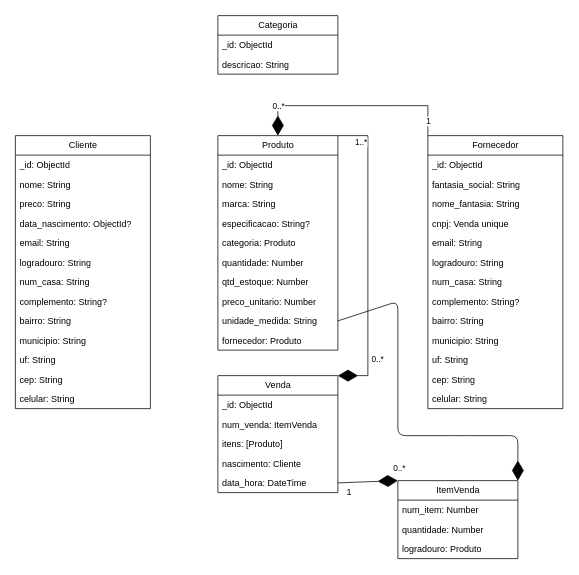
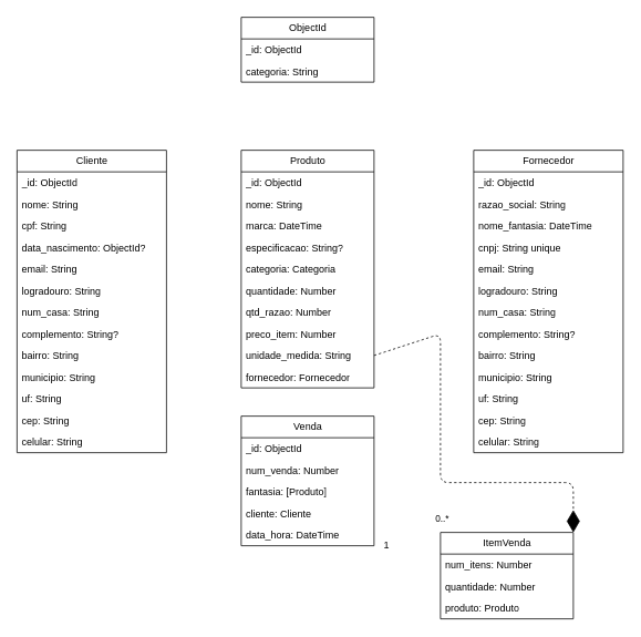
  <mxCell id="0" />
  <mxCell id="1" parent="0" />
  <mxCell id="2" value="Cliente" style="swimlane;fontStyle=0;childLayout=stackLayout;horizontal=1;startSize=26;fillColor=none;horizontalStack=0;resizeParent=1;resizeParentMax=0;resizeLast=0;collapsible=1;marginBottom=0;html=1;rounded=0;" parent="1" vertex="1"><mxGeometry x="20" y="180" width="180" height="364" as="geometry" /></mxCell>
  <mxCell id="3" value="_id: ObjectId" style="text;strokeColor=none;fillColor=none;align=left;verticalAlign=top;spacingLeft=4;spacingRight=4;overflow=hidden;rotatable=0;points=[[0,0.5],[1,0.5]];portConstraint=eastwest;whiteSpace=wrap;html=1;rounded=0;" parent="2" vertex="1"><mxGeometry y="26" width="180" height="26" as="geometry" /></mxCell>
  <mxCell id="4" value="nome: String" style="text;strokeColor=none;fillColor=none;align=left;verticalAlign=top;spacingLeft=4;spacingRight=4;overflow=hidden;rotatable=0;points=[[0,0.5],[1,0.5]];portConstraint=eastwest;whiteSpace=wrap;html=1;rounded=0;" parent="2" vertex="1"><mxGeometry y="52" width="180" height="26" as="geometry" /></mxCell>
- <mxCell id="5" value="preco: String" style="text;strokeColor=none;fillColor=none;align=left;verticalAlign=top;spacingLeft=4;spacingRight=4;overflow=hidden;rotatable=0;points=[[0,0.5],[1,0.5]];portConstraint=eastwest;whiteSpace=wrap;html=1;rounded=0;" parent="2" vertex="1"><mxGeometry y="78" width="180" height="26" as="geometry" /></mxCell>
+ <mxCell id="5" value="cpf: String" style="text;strokeColor=none;fillColor=none;align=left;verticalAlign=top;spacingLeft=4;spacingRight=4;overflow=hidden;rotatable=0;points=[[0,0.5],[1,0.5]];portConstraint=eastwest;whiteSpace=wrap;html=1;rounded=0;" parent="2" vertex="1"><mxGeometry y="78" width="180" height="26" as="geometry" /></mxCell>
  <mxCell id="6" value="data_nascimento: ObjectId?" style="text;strokeColor=none;fillColor=none;align=left;verticalAlign=top;spacingLeft=4;spacingRight=4;overflow=hidden;rotatable=0;points=[[0,0.5],[1,0.5]];portConstraint=eastwest;whiteSpace=wrap;html=1;rounded=0;" parent="2" vertex="1"><mxGeometry y="104" width="180" height="26" as="geometry" /></mxCell>
  <mxCell id="7" value="email: String" style="text;strokeColor=none;fillColor=none;align=left;verticalAlign=top;spacingLeft=4;spacingRight=4;overflow=hidden;rotatable=0;points=[[0,0.5],[1,0.5]];portConstraint=eastwest;whiteSpace=wrap;html=1;rounded=0;" parent="2" vertex="1"><mxGeometry y="130" width="180" height="26" as="geometry" /></mxCell>
  <mxCell id="8" value="logradouro: String" style="text;strokeColor=none;fillColor=none;align=left;verticalAlign=top;spacingLeft=4;spacingRight=4;overflow=hidden;rotatable=0;points=[[0,0.5],[1,0.5]];portConstraint=eastwest;whiteSpace=wrap;html=1;rounded=0;" parent="2" vertex="1"><mxGeometry y="156" width="180" height="26" as="geometry" /></mxCell>
  <mxCell id="9" value="num_casa: String" style="text;strokeColor=none;fillColor=none;align=left;verticalAlign=top;spacingLeft=4;spacingRight=4;overflow=hidden;rotatable=0;points=[[0,0.5],[1,0.5]];portConstraint=eastwest;whiteSpace=wrap;html=1;rounded=0;" parent="2" vertex="1"><mxGeometry y="182" width="180" height="26" as="geometry" /></mxCell>
  <mxCell id="10" value="complemento: String?" style="text;strokeColor=none;fillColor=none;align=left;verticalAlign=top;spacingLeft=4;spacingRight=4;overflow=hidden;rotatable=0;points=[[0,0.5],[1,0.5]];portConstraint=eastwest;whiteSpace=wrap;html=1;rounded=0;" parent="2" vertex="1"><mxGeometry y="208" width="180" height="26" as="geometry" /></mxCell>
  <mxCell id="11" value="bairro: String" style="text;strokeColor=none;fillColor=none;align=left;verticalAlign=top;spacingLeft=4;spacingRight=4;overflow=hidden;rotatable=0;points=[[0,0.5],[1,0.5]];portConstraint=eastwest;whiteSpace=wrap;html=1;rounded=0;" parent="2" vertex="1"><mxGeometry y="234" width="180" height="26" as="geometry" /></mxCell>
  <mxCell id="12" value="municipio: String" style="text;strokeColor=none;fillColor=none;align=left;verticalAlign=top;spacingLeft=4;spacingRight=4;overflow=hidden;rotatable=0;points=[[0,0.5],[1,0.5]];portConstraint=eastwest;whiteSpace=wrap;html=1;rounded=0;" parent="2" vertex="1"><mxGeometry y="260" width="180" height="26" as="geometry" /></mxCell>
  <mxCell id="13" value="uf: String" style="text;strokeColor=none;fillColor=none;align=left;verticalAlign=top;spacingLeft=4;spacingRight=4;overflow=hidden;rotatable=0;points=[[0,0.5],[1,0.5]];portConstraint=eastwest;whiteSpace=wrap;html=1;rounded=0;" parent="2" vertex="1"><mxGeometry y="286" width="180" height="26" as="geometry" /></mxCell>
  <mxCell id="14" value="cep: String" style="text;strokeColor=none;fillColor=none;align=left;verticalAlign=top;spacingLeft=4;spacingRight=4;overflow=hidden;rotatable=0;points=[[0,0.5],[1,0.5]];portConstraint=eastwest;whiteSpace=wrap;html=1;rounded=0;" parent="2" vertex="1"><mxGeometry y="312" width="180" height="26" as="geometry" /></mxCell>
  <mxCell id="15" value="celular: String" style="text;strokeColor=none;fillColor=none;align=left;verticalAlign=top;spacingLeft=4;spacingRight=4;overflow=hidden;rotatable=0;points=[[0,0.5],[1,0.5]];portConstraint=eastwest;whiteSpace=wrap;html=1;rounded=0;" parent="2" vertex="1"><mxGeometry y="338" width="180" height="26" as="geometry" /></mxCell>
  <mxCell id="16" value="Produto" style="swimlane;fontStyle=0;childLayout=stackLayout;horizontal=1;startSize=26;fillColor=none;horizontalStack=0;resizeParent=1;resizeParentMax=0;resizeLast=0;collapsible=1;marginBottom=0;html=1;rounded=0;" parent="1" vertex="1"><mxGeometry x="290" y="180" width="160" height="286" as="geometry" /></mxCell>
  <mxCell id="17" value="_id: ObjectId" style="text;strokeColor=none;fillColor=none;align=left;verticalAlign=top;spacingLeft=4;spacingRight=4;overflow=hidden;rotatable=0;points=[[0,0.5],[1,0.5]];portConstraint=eastwest;whiteSpace=wrap;html=1;rounded=0;" parent="16" vertex="1"><mxGeometry y="26" width="160" height="26" as="geometry" /></mxCell>
  <mxCell id="18" value="nome: String" style="text;strokeColor=none;fillColor=none;align=left;verticalAlign=top;spacingLeft=4;spacingRight=4;overflow=hidden;rotatable=0;points=[[0,0.5],[1,0.5]];portConstraint=eastwest;whiteSpace=wrap;html=1;rounded=0;" parent="16" vertex="1"><mxGeometry y="52" width="160" height="26" as="geometry" /></mxCell>
- <mxCell id="19" value="marca: String" style="text;strokeColor=none;fillColor=none;align=left;verticalAlign=top;spacingLeft=4;spacingRight=4;overflow=hidden;rotatable=0;points=[[0,0.5],[1,0.5]];portConstraint=eastwest;whiteSpace=wrap;html=1;rounded=0;" parent="16" vertex="1"><mxGeometry y="78" width="160" height="26" as="geometry" /></mxCell>
+ <mxCell id="19" value="marca: DateTime" style="text;strokeColor=none;fillColor=none;align=left;verticalAlign=top;spacingLeft=4;spacingRight=4;overflow=hidden;rotatable=0;points=[[0,0.5],[1,0.5]];portConstraint=eastwest;whiteSpace=wrap;html=1;rounded=0;" parent="16" vertex="1"><mxGeometry y="78" width="160" height="26" as="geometry" /></mxCell>
  <mxCell id="20" value="especificacao: String?" style="text;strokeColor=none;fillColor=none;align=left;verticalAlign=top;spacingLeft=4;spacingRight=4;overflow=hidden;rotatable=0;points=[[0,0.5],[1,0.5]];portConstraint=eastwest;whiteSpace=wrap;html=1;rounded=0;" parent="16" vertex="1"><mxGeometry y="104" width="160" height="26" as="geometry" /></mxCell>
- <mxCell id="21" value="categoria: Produto" style="text;strokeColor=none;fillColor=none;align=left;verticalAlign=top;spacingLeft=4;spacingRight=4;overflow=hidden;rotatable=0;points=[[0,0.5],[1,0.5]];portConstraint=eastwest;whiteSpace=wrap;html=1;rounded=0;" parent="16" vertex="1"><mxGeometry y="130" width="160" height="26" as="geometry" /></mxCell>
+ <mxCell id="21" value="categoria: Categoria" style="text;strokeColor=none;fillColor=none;align=left;verticalAlign=top;spacingLeft=4;spacingRight=4;overflow=hidden;rotatable=0;points=[[0,0.5],[1,0.5]];portConstraint=eastwest;whiteSpace=wrap;html=1;rounded=0;" parent="16" vertex="1"><mxGeometry y="130" width="160" height="26" as="geometry" /></mxCell>
  <mxCell id="22" value="quantidade: Number" style="text;strokeColor=none;fillColor=none;align=left;verticalAlign=top;spacingLeft=4;spacingRight=4;overflow=hidden;rotatable=0;points=[[0,0.5],[1,0.5]];portConstraint=eastwest;whiteSpace=wrap;html=1;rounded=0;" vertex="1" parent="16"><mxGeometry y="156" width="160" height="26" as="geometry" /></mxCell>
- <mxCell id="23" value="qtd_estoque: Number" style="text;strokeColor=none;fillColor=none;align=left;verticalAlign=top;spacingLeft=4;spacingRight=4;overflow=hidden;rotatable=0;points=[[0,0.5],[1,0.5]];portConstraint=eastwest;whiteSpace=wrap;html=1;rounded=0;" parent="16" vertex="1"><mxGeometry y="182" width="160" height="26" as="geometry" /></mxCell>
- <mxCell id="24" value="preco_unitario: Number" style="text;strokeColor=none;fillColor=none;align=left;verticalAlign=top;spacingLeft=4;spacingRight=4;overflow=hidden;rotatable=0;points=[[0,0.5],[1,0.5]];portConstraint=eastwest;whiteSpace=wrap;html=1;rounded=0;" parent="16" vertex="1"><mxGeometry y="208" width="160" height="26" as="geometry" /></mxCell>
+ <mxCell id="23" value="qtd_razao: Number" style="text;strokeColor=none;fillColor=none;align=left;verticalAlign=top;spacingLeft=4;spacingRight=4;overflow=hidden;rotatable=0;points=[[0,0.5],[1,0.5]];portConstraint=eastwest;whiteSpace=wrap;html=1;rounded=0;" parent="16" vertex="1"><mxGeometry y="182" width="160" height="26" as="geometry" /></mxCell>
+ <mxCell id="24" value="preco_item: Number" style="text;strokeColor=none;fillColor=none;align=left;verticalAlign=top;spacingLeft=4;spacingRight=4;overflow=hidden;rotatable=0;points=[[0,0.5],[1,0.5]];portConstraint=eastwest;whiteSpace=wrap;html=1;rounded=0;" parent="16" vertex="1"><mxGeometry y="208" width="160" height="26" as="geometry" /></mxCell>
  <mxCell id="25" value="unidade_medida: String" style="text;strokeColor=none;fillColor=none;align=left;verticalAlign=top;spacingLeft=4;spacingRight=4;overflow=hidden;rotatable=0;points=[[0,0.5],[1,0.5]];portConstraint=eastwest;whiteSpace=wrap;html=1;rounded=0;" parent="16" vertex="1"><mxGeometry y="234" width="160" height="26" as="geometry" /></mxCell>
- <mxCell id="26" value="fornecedor: Produto" style="text;strokeColor=none;fillColor=none;align=left;verticalAlign=top;spacingLeft=4;spacingRight=4;overflow=hidden;rotatable=0;points=[[0,0.5],[1,0.5]];portConstraint=eastwest;whiteSpace=wrap;html=1;rounded=0;" vertex="1" parent="16"><mxGeometry y="260" width="160" height="26" as="geometry" /></mxCell>
+ <mxCell id="26" value="fornecedor: Fornecedor" style="text;strokeColor=none;fillColor=none;align=left;verticalAlign=top;spacingLeft=4;spacingRight=4;overflow=hidden;rotatable=0;points=[[0,0.5],[1,0.5]];portConstraint=eastwest;whiteSpace=wrap;html=1;rounded=0;" vertex="1" parent="16"><mxGeometry y="260" width="160" height="26" as="geometry" /></mxCell>
  <mxCell id="27" value="Venda" style="swimlane;fontStyle=0;childLayout=stackLayout;horizontal=1;startSize=26;fillColor=none;horizontalStack=0;resizeParent=1;resizeParentMax=0;resizeLast=0;collapsible=1;marginBottom=0;html=1;rounded=0;" parent="1" vertex="1"><mxGeometry x="290" y="500" width="160" height="156" as="geometry" /></mxCell>
  <mxCell id="28" value="_id: ObjectId" style="text;strokeColor=none;fillColor=none;align=left;verticalAlign=top;spacingLeft=4;spacingRight=4;overflow=hidden;rotatable=0;points=[[0,0.5],[1,0.5]];portConstraint=eastwest;whiteSpace=wrap;html=1;rounded=0;" parent="27" vertex="1"><mxGeometry y="26" width="160" height="26" as="geometry" /></mxCell>
- <mxCell id="29" value="num_venda: ItemVenda" style="text;strokeColor=none;fillColor=none;align=left;verticalAlign=top;spacingLeft=4;spacingRight=4;overflow=hidden;rotatable=0;points=[[0,0.5],[1,0.5]];portConstraint=eastwest;whiteSpace=wrap;html=1;rounded=0;" parent="27" vertex="1"><mxGeometry y="52" width="160" height="26" as="geometry" /></mxCell>
- <mxCell id="30" value="itens: [Produto]" style="text;strokeColor=none;fillColor=none;align=left;verticalAlign=top;spacingLeft=4;spacingRight=4;overflow=hidden;rotatable=0;points=[[0,0.5],[1,0.5]];portConstraint=eastwest;whiteSpace=wrap;html=1;rounded=0;" parent="27" vertex="1"><mxGeometry y="78" width="160" height="26" as="geometry" /></mxCell>
- <mxCell id="31" value="nascimento: Cliente" style="text;strokeColor=none;fillColor=none;align=left;verticalAlign=top;spacingLeft=4;spacingRight=4;overflow=hidden;rotatable=0;points=[[0,0.5],[1,0.5]];portConstraint=eastwest;whiteSpace=wrap;html=1;rounded=0;" parent="27" vertex="1"><mxGeometry y="104" width="160" height="26" as="geometry" /></mxCell>
+ <mxCell id="29" value="num_venda: Number" style="text;strokeColor=none;fillColor=none;align=left;verticalAlign=top;spacingLeft=4;spacingRight=4;overflow=hidden;rotatable=0;points=[[0,0.5],[1,0.5]];portConstraint=eastwest;whiteSpace=wrap;html=1;rounded=0;" parent="27" vertex="1"><mxGeometry y="52" width="160" height="26" as="geometry" /></mxCell>
+ <mxCell id="30" value="fantasia: [Produto]" style="text;strokeColor=none;fillColor=none;align=left;verticalAlign=top;spacingLeft=4;spacingRight=4;overflow=hidden;rotatable=0;points=[[0,0.5],[1,0.5]];portConstraint=eastwest;whiteSpace=wrap;html=1;rounded=0;" parent="27" vertex="1"><mxGeometry y="78" width="160" height="26" as="geometry" /></mxCell>
+ <mxCell id="31" value="cliente: Cliente" style="text;strokeColor=none;fillColor=none;align=left;verticalAlign=top;spacingLeft=4;spacingRight=4;overflow=hidden;rotatable=0;points=[[0,0.5],[1,0.5]];portConstraint=eastwest;whiteSpace=wrap;html=1;rounded=0;" parent="27" vertex="1"><mxGeometry y="104" width="160" height="26" as="geometry" /></mxCell>
  <mxCell id="32" value="data_hora: DateTime" style="text;strokeColor=none;fillColor=none;align=left;verticalAlign=top;spacingLeft=4;spacingRight=4;overflow=hidden;rotatable=0;points=[[0,0.5],[1,0.5]];portConstraint=eastwest;whiteSpace=wrap;html=1;rounded=0;" parent="27" vertex="1"><mxGeometry y="130" width="160" height="26" as="geometry" /></mxCell>
- <mxCell id="33" value="Categoria" style="swimlane;fontStyle=0;childLayout=stackLayout;horizontal=1;startSize=26;fillColor=none;horizontalStack=0;resizeParent=1;resizeParentMax=0;resizeLast=0;collapsible=1;marginBottom=0;html=1;rounded=0;" parent="1" vertex="1"><mxGeometry x="290" width="160" height="78" as="geometry" y="20" /></mxCell>
+ <mxCell id="33" value="ObjectId" style="swimlane;fontStyle=0;childLayout=stackLayout;horizontal=1;startSize=26;fillColor=none;horizontalStack=0;resizeParent=1;resizeParentMax=0;resizeLast=0;collapsible=1;marginBottom=0;html=1;rounded=0;" parent="1" vertex="1"><mxGeometry x="290" width="160" height="78" as="geometry" y="20" /></mxCell>
  <mxCell id="34" value="_id: ObjectId" style="text;strokeColor=none;fillColor=none;align=left;verticalAlign=top;spacingLeft=4;spacingRight=4;overflow=hidden;rotatable=0;points=[[0,0.5],[1,0.5]];portConstraint=eastwest;whiteSpace=wrap;html=1;rounded=0;" parent="33" vertex="1"><mxGeometry y="26" width="160" height="26" as="geometry" /></mxCell>
- <mxCell id="35" value="descricao: String" style="text;strokeColor=none;fillColor=none;align=left;verticalAlign=top;spacingLeft=4;spacingRight=4;overflow=hidden;rotatable=0;points=[[0,0.5],[1,0.5]];portConstraint=eastwest;whiteSpace=wrap;html=1;rounded=0;" parent="33" vertex="1"><mxGeometry y="52" width="160" height="26" as="geometry" /></mxCell>
- <mxCell id="36" value="" style="endArrow=diamondThin;endFill=1;endSize=24;html=1;exitX=1;exitY=0;exitDx=0;exitDy=0;entryX=1;entryY=0;entryDx=0;entryDy=0;rounded=0;" parent="1" source="16" target="27" edge="1"><mxGeometry width="160" relative="1" as="geometry"><mxPoint x="380" y="260" as="sourcePoint" /><mxPoint x="540" y="260" as="targetPoint" /><Array as="points"><mxPoint x="490" y="180" /><mxPoint x="490" y="260" /><mxPoint x="490" y="300" /><mxPoint x="490" y="500" /></Array></mxGeometry></mxCell>
- <mxCell id="37" value="1..*" style="edgeLabel;html=1;align=center;verticalAlign=middle;resizable=0;points=[];rounded=0;" parent="36" vertex="1" connectable="0"><mxGeometry x="-0.756" y="-1" relative="1" as="geometry"><mxPoint x="-9" y="-1" as="offset" /></mxGeometry></mxCell>
- <mxCell id="38" value="0..*" style="edgeLabel;html=1;align=center;verticalAlign=middle;resizable=0;points=[];rounded=0;" parent="36" vertex="1" connectable="0"><mxGeometry x="0.747" y="2" relative="1" as="geometry"><mxPoint x="10" y="-12" as="offset" /></mxGeometry></mxCell>
- <mxCell id="39" value="" style="endArrow=diamondThin;endFill=1;endSize=24;html=1;exitX=0;exitY=0;exitDx=0;exitDy=0;entryX=0.5;entryY=0;entryDx=0;entryDy=0;rounded=0;" parent="1" source="42" target="16" edge="1"><mxGeometry width="160" relative="1" as="geometry"><mxPoint x="570" y="180" as="sourcePoint" /><mxPoint x="470" y="180" as="targetPoint" /><Array as="points"><mxPoint x="570" y="140" /><mxPoint x="530" y="140" /><mxPoint x="470" y="140" /><mxPoint x="370" y="140" /></Array></mxGeometry></mxCell>
- <mxCell id="40" value="1" style="edgeLabel;html=1;align=center;verticalAlign=middle;resizable=0;points=[];rounded=0;" parent="39" vertex="1" connectable="0"><mxGeometry x="-0.781" relative="1" as="geometry"><mxPoint y="11" as="offset" /></mxGeometry></mxCell>
- <mxCell id="41" value="0..*" style="edgeLabel;html=1;align=center;verticalAlign=middle;resizable=0;points=[];rounded=0;" parent="39" vertex="1" connectable="0"><mxGeometry x="0.555" y="-2" relative="1" as="geometry"><mxPoint x="-22" y="2" as="offset" /></mxGeometry></mxCell>
+ <mxCell id="35" value="categoria: String" style="text;strokeColor=none;fillColor=none;align=left;verticalAlign=top;spacingLeft=4;spacingRight=4;overflow=hidden;rotatable=0;points=[[0,0.5],[1,0.5]];portConstraint=eastwest;whiteSpace=wrap;html=1;rounded=0;" parent="33" vertex="1"><mxGeometry y="52" width="160" height="26" as="geometry" /></mxCell>
  <mxCell id="42" value="Fornecedor" style="swimlane;fontStyle=0;childLayout=stackLayout;horizontal=1;startSize=26;fillColor=none;horizontalStack=0;resizeParent=1;resizeParentMax=0;resizeLast=0;collapsible=1;marginBottom=0;html=1;rounded=0;" parent="1" vertex="1"><mxGeometry x="570" y="180" width="180" height="364" as="geometry" /></mxCell>
  <mxCell id="43" value="_id: ObjectId" style="text;strokeColor=none;fillColor=none;align=left;verticalAlign=top;spacingLeft=4;spacingRight=4;overflow=hidden;rotatable=0;points=[[0,0.5],[1,0.5]];portConstraint=eastwest;whiteSpace=wrap;html=1;rounded=0;" parent="42" vertex="1"><mxGeometry y="26" width="180" height="26" as="geometry" /></mxCell>
- <mxCell id="44" value="fantasia_social: String" style="text;strokeColor=none;fillColor=none;align=left;verticalAlign=top;spacingLeft=4;spacingRight=4;overflow=hidden;rotatable=0;points=[[0,0.5],[1,0.5]];portConstraint=eastwest;whiteSpace=wrap;html=1;rounded=0;" parent="42" vertex="1"><mxGeometry y="52" width="180" height="26" as="geometry" /></mxCell>
- <mxCell id="45" value="nome_fantasia: String" style="text;strokeColor=none;fillColor=none;align=left;verticalAlign=top;spacingLeft=4;spacingRight=4;overflow=hidden;rotatable=0;points=[[0,0.5],[1,0.5]];portConstraint=eastwest;whiteSpace=wrap;html=1;rounded=0;" parent="42" vertex="1"><mxGeometry y="78" width="180" height="26" as="geometry" /></mxCell>
- <mxCell id="46" value="cnpj: Venda unique" style="text;strokeColor=none;fillColor=none;align=left;verticalAlign=top;spacingLeft=4;spacingRight=4;overflow=hidden;rotatable=0;points=[[0,0.5],[1,0.5]];portConstraint=eastwest;whiteSpace=wrap;html=1;rounded=0;" parent="42" vertex="1"><mxGeometry y="104" width="180" height="26" as="geometry" /></mxCell>
+ <mxCell id="44" value="razao_social: String" style="text;strokeColor=none;fillColor=none;align=left;verticalAlign=top;spacingLeft=4;spacingRight=4;overflow=hidden;rotatable=0;points=[[0,0.5],[1,0.5]];portConstraint=eastwest;whiteSpace=wrap;html=1;rounded=0;" parent="42" vertex="1"><mxGeometry y="52" width="180" height="26" as="geometry" /></mxCell>
+ <mxCell id="45" value="nome_fantasia: DateTime" style="text;strokeColor=none;fillColor=none;align=left;verticalAlign=top;spacingLeft=4;spacingRight=4;overflow=hidden;rotatable=0;points=[[0,0.5],[1,0.5]];portConstraint=eastwest;whiteSpace=wrap;html=1;rounded=0;" parent="42" vertex="1"><mxGeometry y="78" width="180" height="26" as="geometry" /></mxCell>
+ <mxCell id="46" value="cnpj: String unique" style="text;strokeColor=none;fillColor=none;align=left;verticalAlign=top;spacingLeft=4;spacingRight=4;overflow=hidden;rotatable=0;points=[[0,0.5],[1,0.5]];portConstraint=eastwest;whiteSpace=wrap;html=1;rounded=0;" parent="42" vertex="1"><mxGeometry y="104" width="180" height="26" as="geometry" /></mxCell>
  <mxCell id="47" value="email: String" style="text;strokeColor=none;fillColor=none;align=left;verticalAlign=top;spacingLeft=4;spacingRight=4;overflow=hidden;rotatable=0;points=[[0,0.5],[1,0.5]];portConstraint=eastwest;whiteSpace=wrap;html=1;rounded=0;" parent="42" vertex="1"><mxGeometry y="130" width="180" height="26" as="geometry" /></mxCell>
  <mxCell id="48" value="logradouro: String" style="text;strokeColor=none;fillColor=none;align=left;verticalAlign=top;spacingLeft=4;spacingRight=4;overflow=hidden;rotatable=0;points=[[0,0.5],[1,0.5]];portConstraint=eastwest;whiteSpace=wrap;html=1;rounded=0;" parent="42" vertex="1"><mxGeometry y="156" width="180" height="26" as="geometry" /></mxCell>
  <mxCell id="49" value="num_casa: String" style="text;strokeColor=none;fillColor=none;align=left;verticalAlign=top;spacingLeft=4;spacingRight=4;overflow=hidden;rotatable=0;points=[[0,0.5],[1,0.5]];portConstraint=eastwest;whiteSpace=wrap;html=1;rounded=0;" parent="42" vertex="1"><mxGeometry y="182" width="180" height="26" as="geometry" /></mxCell>
  <mxCell id="50" value="complemento: String?" style="text;strokeColor=none;fillColor=none;align=left;verticalAlign=top;spacingLeft=4;spacingRight=4;overflow=hidden;rotatable=0;points=[[0,0.5],[1,0.5]];portConstraint=eastwest;whiteSpace=wrap;html=1;rounded=0;" parent="42" vertex="1"><mxGeometry y="208" width="180" height="26" as="geometry" /></mxCell>
  <mxCell id="51" value="bairro: String" style="text;strokeColor=none;fillColor=none;align=left;verticalAlign=top;spacingLeft=4;spacingRight=4;overflow=hidden;rotatable=0;points=[[0,0.5],[1,0.5]];portConstraint=eastwest;whiteSpace=wrap;html=1;rounded=0;" parent="42" vertex="1"><mxGeometry y="234" width="180" height="26" as="geometry" /></mxCell>
  <mxCell id="52" value="municipio: String" style="text;strokeColor=none;fillColor=none;align=left;verticalAlign=top;spacingLeft=4;spacingRight=4;overflow=hidden;rotatable=0;points=[[0,0.5],[1,0.5]];portConstraint=eastwest;whiteSpace=wrap;html=1;rounded=0;" parent="42" vertex="1"><mxGeometry y="260" width="180" height="26" as="geometry" /></mxCell>
  <mxCell id="53" value="uf: String" style="text;strokeColor=none;fillColor=none;align=left;verticalAlign=top;spacingLeft=4;spacingRight=4;overflow=hidden;rotatable=0;points=[[0,0.5],[1,0.5]];portConstraint=eastwest;whiteSpace=wrap;html=1;rounded=0;" parent="42" vertex="1"><mxGeometry y="286" width="180" height="26" as="geometry" /></mxCell>
  <mxCell id="54" value="cep: String" style="text;strokeColor=none;fillColor=none;align=left;verticalAlign=top;spacingLeft=4;spacingRight=4;overflow=hidden;rotatable=0;points=[[0,0.5],[1,0.5]];portConstraint=eastwest;whiteSpace=wrap;html=1;rounded=0;" parent="42" vertex="1"><mxGeometry y="312" width="180" height="26" as="geometry" /></mxCell>
  <mxCell id="55" value="celular: String" style="text;strokeColor=none;fillColor=none;align=left;verticalAlign=top;spacingLeft=4;spacingRight=4;overflow=hidden;rotatable=0;points=[[0,0.5],[1,0.5]];portConstraint=eastwest;whiteSpace=wrap;html=1;rounded=0;" parent="42" vertex="1"><mxGeometry y="338" width="180" height="26" as="geometry" /></mxCell>
  <mxCell id="56" value="ItemVenda" style="swimlane;fontStyle=0;childLayout=stackLayout;horizontal=1;startSize=26;fillColor=none;horizontalStack=0;resizeParent=1;resizeParentMax=0;resizeLast=0;collapsible=1;marginBottom=0;html=1;rounded=0;" parent="1" vertex="1"><mxGeometry x="530" y="640" width="160" height="104" as="geometry" /></mxCell>
- <mxCell id="57" value="num_item: Number" style="text;strokeColor=none;fillColor=none;align=left;verticalAlign=top;spacingLeft=4;spacingRight=4;overflow=hidden;rotatable=0;points=[[0,0.5],[1,0.5]];portConstraint=eastwest;whiteSpace=wrap;html=1;rounded=0;" parent="56" vertex="1"><mxGeometry y="26" width="160" height="26" as="geometry" /></mxCell>
+ <mxCell id="57" value="num_itens: Number" style="text;strokeColor=none;fillColor=none;align=left;verticalAlign=top;spacingLeft=4;spacingRight=4;overflow=hidden;rotatable=0;points=[[0,0.5],[1,0.5]];portConstraint=eastwest;whiteSpace=wrap;html=1;rounded=0;" parent="56" vertex="1"><mxGeometry y="26" width="160" height="26" as="geometry" /></mxCell>
  <mxCell id="58" value="quantidade: Number" style="text;strokeColor=none;fillColor=none;align=left;verticalAlign=top;spacingLeft=4;spacingRight=4;overflow=hidden;rotatable=0;points=[[0,0.5],[1,0.5]];portConstraint=eastwest;whiteSpace=wrap;html=1;rounded=0;" parent="56" vertex="1"><mxGeometry y="52" width="160" height="26" as="geometry" /></mxCell>
- <mxCell id="59" value="logradouro: Produto" style="text;strokeColor=none;fillColor=none;align=left;verticalAlign=top;spacingLeft=4;spacingRight=4;overflow=hidden;rotatable=0;points=[[0,0.5],[1,0.5]];portConstraint=eastwest;whiteSpace=wrap;html=1;rounded=0;" parent="56" vertex="1"><mxGeometry y="78" width="160" height="26" as="geometry" /></mxCell>
- <mxCell id="60" value="" style="endArrow=diamondThin;endFill=1;endSize=24;html=1;exitX=1;exitY=0.5;exitDx=0;exitDy=0;entryX=0;entryY=0;entryDx=0;entryDy=0;" parent="1" source="32" target="56" edge="1"><mxGeometry width="160" relative="1" as="geometry"><mxPoint x="300" y="550" as="sourcePoint" /><mxPoint x="460" y="550" as="targetPoint" /></mxGeometry></mxCell>
+ <mxCell id="59" value="produto: Produto" style="text;strokeColor=none;fillColor=none;align=left;verticalAlign=top;spacingLeft=4;spacingRight=4;overflow=hidden;rotatable=0;points=[[0,0.5],[1,0.5]];portConstraint=eastwest;whiteSpace=wrap;html=1;rounded=0;" parent="56" vertex="1"><mxGeometry y="78" width="160" height="26" as="geometry" /></mxCell>
  <mxCell id="61" value="1" style="text;html=1;align=center;verticalAlign=middle;resizable=0;points=[];autosize=1;strokeColor=none;fillColor=none;" parent="1" vertex="1"><mxGeometry x="450" y="640" width="30" height="30" as="geometry" /></mxCell>
  <mxCell id="62" value="0..*" style="edgeLabel;html=1;align=center;verticalAlign=middle;resizable=0;points=[];rounded=0;" parent="1" vertex="1" connectable="0"><mxGeometry x="512" y="570.004" as="geometry"><mxPoint x="19" y="53" as="offset" /></mxGeometry></mxCell>
- <mxCell id="63" value="" style="endArrow=diamondThin;endFill=1;endSize=24;html=1;exitX=1;exitY=0.5;exitDx=0;exitDy=0;entryX=1;entryY=0;entryDx=0;entryDy=0;" parent="1" source="25" target="56" edge="1"><mxGeometry width="160" relative="1" as="geometry"><mxPoint x="300" y="350" as="sourcePoint" /><mxPoint x="460" y="350" as="targetPoint" /><Array as="points"><mxPoint x="530" y="401" /><mxPoint x="530" y="580" /><mxPoint x="610" y="580" /><mxPoint x="690" y="580" /></Array></mxGeometry></mxCell>
+ <mxCell id="63" value="" style="endArrow=diamondThin;endFill=1;endSize=24;html=1;exitX=1;exitY=0.5;exitDx=0;exitDy=0;entryX=1;entryY=0;entryDx=0;entryDy=0;dashed=1;" parent="1" source="25" target="56" edge="1"><mxGeometry width="160" relative="1" as="geometry"><mxPoint x="300" y="350" as="sourcePoint" /><mxPoint x="460" y="350" as="targetPoint" /><Array as="points"><mxPoint x="530" y="401" /><mxPoint x="530" y="580" /><mxPoint x="610" y="580" /><mxPoint x="690" y="580" /></Array></mxGeometry></mxCell>
